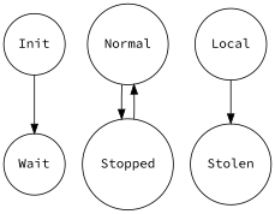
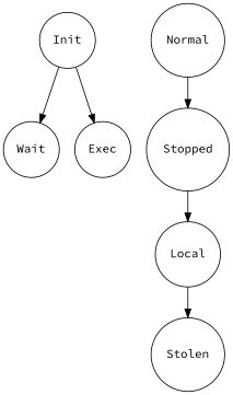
  digraph {
    fontname="Source Code Pro"
    node [fontname="Source Code Pro" shape=circle]
    edge [fontname="Source Code Pro"]
    Init
    Wait
+   Exec
    Normal
    Stopped
    Local
    Stolen
    Init -> Wait
+   Init -> Exec
    Normal -> Stopped
-   Stopped -> Normal
+   Stopped -> Local
    Local -> Stolen
  }
